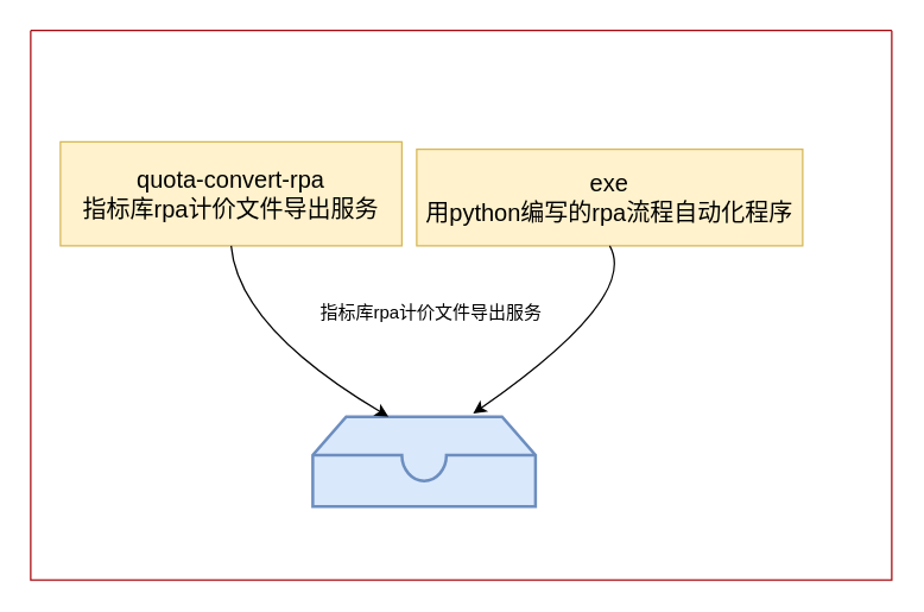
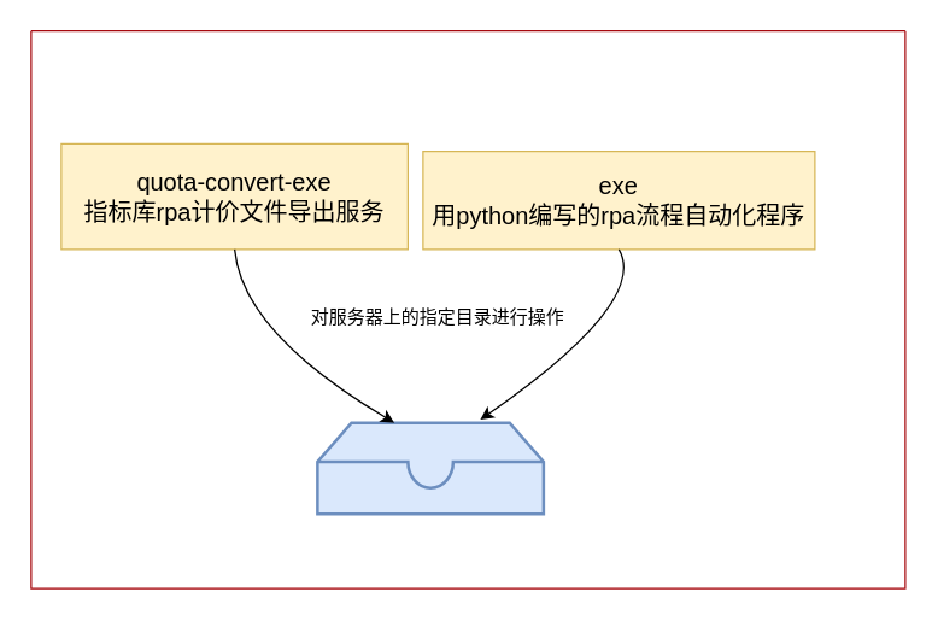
  <mxCell id="0" />
  <mxCell id="1" parent="0" />
  <mxCell id="2" value="" style="swimlane;startSize=0;fillColor=#e1d5e7;strokeColor=#A6080E;" vertex="1" parent="1"><mxGeometry x="20" y="20" width="580" height="370" as="geometry"><mxRectangle x="200" y="190" width="50" height="40" as="alternateBounds" /></mxGeometry></mxCell>
- <mxCell id="3" value="&lt;font style=&quot;font-size: 16px;&quot;&gt;quota-convert-rpa&lt;br&gt;指标库rpa计价文件导出服务&lt;/font&gt;" style="rounded=0;whiteSpace=wrap;html=1;fillColor=#fff2cc;strokeColor=#d6b656;" vertex="1" parent="2"><mxGeometry x="20" y="75" width="230" height="70" as="geometry" /></mxCell>
+ <mxCell id="3" value="&lt;font style=&quot;font-size: 16px;&quot;&gt;quota-convert-exe&lt;br&gt;指标库rpa计价文件导出服务&lt;/font&gt;" style="rounded=0;whiteSpace=wrap;html=1;fillColor=#fff2cc;strokeColor=#d6b656;" vertex="1" parent="2"><mxGeometry x="20" y="75" width="230" height="70" as="geometry" /></mxCell>
  <mxCell id="4" value="&lt;font style=&quot;font-size: 16px;&quot;&gt;exe&lt;br&gt;用python编写的rpa流程自动化程序&lt;/font&gt;" style="rounded=0;whiteSpace=wrap;html=1;fillColor=#fff2cc;strokeColor=#d6b656;" vertex="1" parent="2"><mxGeometry x="260" y="80" width="260" height="65" as="geometry" /></mxCell>
  <mxCell id="5" value="" style="html=1;verticalLabelPosition=bottom;align=center;labelBackgroundColor=#ffffff;verticalAlign=top;strokeWidth=2;strokeColor=#6c8ebf;shadow=0;dashed=0;shape=mxgraph.ios7.icons.storage;fillColor=#dae8fc;" vertex="1" parent="2"><mxGeometry x="190" y="260" width="150" height="60.5" as="geometry" /></mxCell>
  <mxCell id="6" value="" style="endArrow=classic;html=1;entryX=0.34;entryY=0;entryDx=0;entryDy=0;entryPerimeter=0;exitX=0.5;exitY=1;exitDx=0;exitDy=0;curved=1;" edge="1" parent="2" source="3" target="5"><mxGeometry width="50" height="50" relative="1" as="geometry"><mxPoint x="130" y="160" as="sourcePoint" /><mxPoint x="180" y="110" as="targetPoint" /><Array as="points"><mxPoint x="140" y="200" /></Array></mxGeometry></mxCell>
  <mxCell id="7" value="" style="endArrow=classic;html=1;exitX=0.5;exitY=1;exitDx=0;exitDy=0;entryX=0.72;entryY=-0.033;entryDx=0;entryDy=0;entryPerimeter=0;curved=1;" edge="1" parent="2" source="4" target="5"><mxGeometry width="50" height="50" relative="1" as="geometry"><mxPoint x="410" y="190" as="sourcePoint" /><mxPoint x="460" y="140" as="targetPoint" /><Array as="points"><mxPoint x="410" y="180" /></Array></mxGeometry></mxCell>
- <mxCell id="8" value="指标库rpa计价文件导出服务" style="text;html=1;strokeColor=none;fillColor=none;align=center;verticalAlign=middle;whiteSpace=wrap;rounded=0;" vertex="1" parent="2"><mxGeometry x="170" y="170" width="200" height="40" as="geometry" /></mxCell>
+ <mxCell id="8" value="对服务器上的指定目录进行操作" style="text;html=1;strokeColor=none;fillColor=none;align=center;verticalAlign=middle;whiteSpace=wrap;rounded=0;" vertex="1" parent="2"><mxGeometry x="170" y="170" width="200" height="40" as="geometry" /></mxCell>
